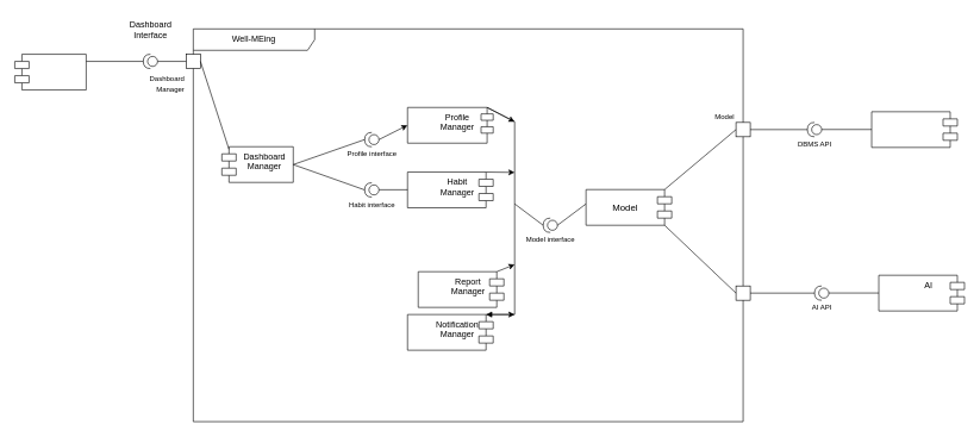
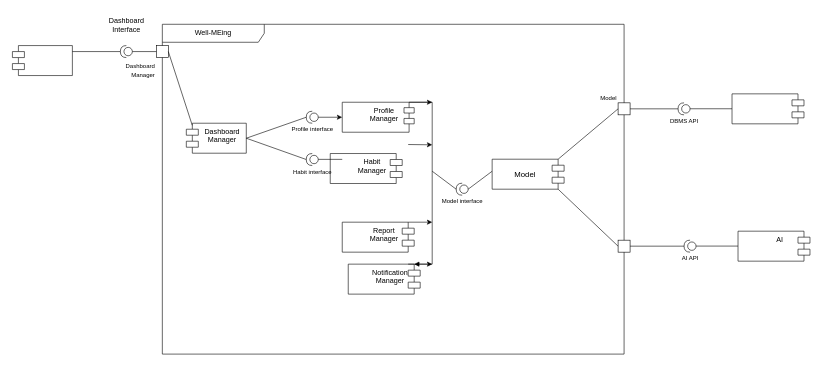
  <mxCell id="0" />
  <mxCell id="1" parent="0" />
  <mxCell id="2" value="&lt;div&gt;&lt;br&gt;&lt;/div&gt;" style="shape=module;align=left;spacingLeft=20;align=center;verticalAlign=top;whiteSpace=wrap;html=1;" vertex="1" parent="1"><mxGeometry x="20" y="75.5" width="100" height="50" as="geometry" /></mxCell>
  <mxCell id="3" value="Well-MEing" style="shape=umlFrame;whiteSpace=wrap;html=1;pointerEvents=0;recursiveResize=0;container=1;collapsible=0;width=170;" vertex="1" parent="1"><mxGeometry x="270" y="40" width="770" height="550" as="geometry" /></mxCell>
  <mxCell id="4" value="&lt;font style=&quot;font-size: 10px;&quot;&gt;Dashboard&lt;/font&gt;&lt;div&gt;&lt;font style=&quot;font-size: 10px;&quot;&gt;Manager&lt;/font&gt;&lt;/div&gt;" style="whiteSpace=wrap;html=1;aspect=fixed;verticalAlign=top;spacingBottom=0;labelPosition=left;verticalLabelPosition=bottom;align=right;" vertex="1" parent="3"><mxGeometry x="-10" y="35.5" width="20" height="20" as="geometry" /></mxCell>
- <mxCell id="5" value="Habit&lt;br&gt;Manager&lt;div&gt;&lt;br&gt;&lt;/div&gt;" style="shape=module;align=left;spacingLeft=20;align=center;verticalAlign=top;whiteSpace=wrap;html=1;flipH=1;" vertex="1" parent="3"><mxGeometry x="300" y="200.5" width="120" height="50" as="geometry" /></mxCell>
- <mxCell id="6" value="&lt;div&gt;Profile&lt;br&gt;Manager&lt;div&gt;&lt;br&gt;&lt;/div&gt;&lt;/div&gt;" style="shape=module;align=left;spacingLeft=20;align=center;verticalAlign=top;whiteSpace=wrap;html=1;flipH=1;jettyWidth=17;jettyHeight=9;" vertex="1" parent="3"><mxGeometry x="300" y="110" width="120" height="50" as="geometry" /></mxCell>
- <mxCell id="7" value="Notification&lt;div&gt;Manager&lt;/div&gt;" style="shape=module;align=left;spacingLeft=20;align=center;verticalAlign=top;whiteSpace=wrap;html=1;flipH=1;" vertex="1" parent="3"><mxGeometry x="300" y="400" width="120" height="50" as="geometry" /></mxCell>
+ <mxCell id="5" value="Habit&lt;br&gt;Manager&lt;div&gt;&lt;br&gt;&lt;/div&gt;" style="shape=module;align=left;spacingLeft=20;align=center;verticalAlign=top;whiteSpace=wrap;html=1;flipH=1;" vertex="1" parent="3"><mxGeometry x="280" y="215.5" width="120" height="50" as="geometry" /></mxCell>
+ <mxCell id="6" value="&lt;div&gt;Profile&lt;br&gt;Manager&lt;div&gt;&lt;br&gt;&lt;/div&gt;&lt;/div&gt;" style="shape=module;align=left;spacingLeft=20;align=center;verticalAlign=top;whiteSpace=wrap;html=1;flipH=1;jettyWidth=17;jettyHeight=9;" vertex="1" parent="3"><mxGeometry x="300" y="130" width="120" height="50" as="geometry" /></mxCell>
+ <mxCell id="7" value="Notification&lt;div&gt;Manager&lt;/div&gt;" style="shape=module;align=left;spacingLeft=20;align=center;verticalAlign=top;whiteSpace=wrap;html=1;flipH=1;" vertex="1" parent="3"><mxGeometry x="310" y="400" width="120" height="50" as="geometry" /></mxCell>
  <mxCell id="8" value="Dashboard Manager&lt;div&gt;&lt;br&gt;&lt;/div&gt;" style="shape=module;align=left;spacingLeft=20;align=center;verticalAlign=top;whiteSpace=wrap;html=1;" vertex="1" parent="3"><mxGeometry x="40" y="165" width="100" height="50" as="geometry" /></mxCell>
  <mxCell id="9" value="&lt;font style=&quot;font-size: 10px;&quot;&gt;Profile interface&lt;/font&gt;" style="shape=providedRequiredInterface;html=1;verticalLabelPosition=bottom;sketch=0;flipV=1;flipH=1;" vertex="1" parent="3"><mxGeometry x="240" y="145" width="20" height="20" as="geometry" /></mxCell>
  <mxCell id="10" value="&lt;font style=&quot;font-size: 10px;&quot;&gt;Habit interface&lt;/font&gt;" style="shape=providedRequiredInterface;html=1;verticalLabelPosition=bottom;sketch=0;flipV=1;flipH=1;" vertex="1" parent="3"><mxGeometry x="240" y="215.5" width="20" height="20" as="geometry" /></mxCell>
  <mxCell id="11" value="" style="endArrow=classic;html=1;rounded=0;entryX=1.001;entryY=0.5;entryDx=0;entryDy=0;entryPerimeter=0;exitX=0;exitY=0.5;exitDx=0;exitDy=0;exitPerimeter=0;" edge="1" parent="3" source="9" target="6"><mxGeometry width="50" height="50" relative="1" as="geometry"><mxPoint x="300" y="300" as="sourcePoint" /><mxPoint x="350" y="250" as="targetPoint" /></mxGeometry></mxCell>
  <mxCell id="12" value="" style="endArrow=none;html=1;rounded=0;entryX=1;entryY=0.5;entryDx=0;entryDy=0;entryPerimeter=0;exitX=1;exitY=0.5;exitDx=0;exitDy=0;" edge="1" parent="3" source="8" target="9"><mxGeometry width="50" height="50" relative="1" as="geometry"><mxPoint x="170" y="130" as="sourcePoint" /><mxPoint x="220" y="80" as="targetPoint" /></mxGeometry></mxCell>
  <mxCell id="13" value="" style="endArrow=none;html=1;rounded=0;entryX=1;entryY=0.5;entryDx=0;entryDy=0;exitX=1;exitY=0.5;exitDx=0;exitDy=0;exitPerimeter=0;" edge="1" parent="3" source="10" target="8"><mxGeometry width="50" height="50" relative="1" as="geometry"><mxPoint x="190" y="260" as="sourcePoint" /><mxPoint x="240" y="210" as="targetPoint" /></mxGeometry></mxCell>
  <mxCell id="14" value="" style="endArrow=none;html=1;rounded=0;entryX=1.001;entryY=0.5;entryDx=0;entryDy=0;entryPerimeter=0;exitX=0;exitY=0.5;exitDx=0;exitDy=0;exitPerimeter=0;" edge="1" parent="3"><mxGeometry width="50" height="50" relative="1" as="geometry"><mxPoint x="260" y="225.26" as="sourcePoint" /><mxPoint x="300" y="225.26" as="targetPoint" /></mxGeometry></mxCell>
  <mxCell id="15" value="" style="endArrow=none;html=1;rounded=0;entryX=1;entryY=0.5;entryDx=0;entryDy=0;exitX=0.099;exitY=0.069;exitDx=0;exitDy=0;exitPerimeter=0;" edge="1" parent="3" source="8" target="4"><mxGeometry width="50" height="50" relative="1" as="geometry"><mxPoint x="220" y="210" as="sourcePoint" /><mxPoint x="270" y="160" as="targetPoint" /></mxGeometry></mxCell>
- <mxCell id="16" value="Report&lt;div&gt;Manager&lt;/div&gt;" style="shape=module;align=left;spacingLeft=20;align=center;verticalAlign=top;whiteSpace=wrap;html=1;flipH=1;" vertex="1" parent="3"><mxGeometry x="315" y="340" width="120" height="50" as="geometry" /></mxCell>
+ <mxCell id="16" value="Report&lt;div&gt;Manager&lt;/div&gt;" style="shape=module;align=left;spacingLeft=20;align=center;verticalAlign=top;whiteSpace=wrap;html=1;flipH=1;" vertex="1" parent="3"><mxGeometry x="300" y="330" width="120" height="50" as="geometry" /></mxCell>
  <mxCell id="17" value="&lt;div style=&quot;padding-top: 0px;&quot;&gt;&lt;br&gt;&lt;/div&gt;" style="shape=module;align=left;spacingLeft=20;align=center;verticalAlign=bottom;whiteSpace=wrap;html=1;flipH=1;" vertex="1" parent="3"><mxGeometry x="550" y="225" width="120" height="50" as="geometry" /></mxCell>
  <mxCell id="18" value="&lt;font style=&quot;font-size: 10px;&quot;&gt;Model interface&lt;/font&gt;" style="shape=providedRequiredInterface;html=1;verticalLabelPosition=bottom;sketch=0;flipV=1;flipH=1;" vertex="1" parent="3"><mxGeometry x="490" y="265" width="20" height="20" as="geometry" /></mxCell>
  <mxCell id="19" value="" style="endArrow=none;html=1;rounded=0;entryX=1.001;entryY=0.402;entryDx=0;entryDy=0;entryPerimeter=0;exitX=0;exitY=0.5;exitDx=0;exitDy=0;exitPerimeter=0;" edge="1" parent="3" source="18" target="17"><mxGeometry width="50" height="50" relative="1" as="geometry"><mxPoint x="480" y="239.5" as="sourcePoint" /><mxPoint x="530" y="240.5" as="targetPoint" /></mxGeometry></mxCell>
  <mxCell id="20" value="&lt;font&gt;Model&lt;/font&gt;" style="text;html=1;align=center;verticalAlign=middle;whiteSpace=wrap;rounded=0;fontSize=13;" vertex="1" parent="3"><mxGeometry x="570" y="235" width="70" height="30" as="geometry" /></mxCell>
  <mxCell id="21" value="&lt;font size=&quot;1&quot;&gt;Model&lt;/font&gt;" style="whiteSpace=wrap;html=1;aspect=fixed;verticalAlign=bottom;spacingBottom=0;labelPosition=left;verticalLabelPosition=top;align=right;" vertex="1" parent="3"><mxGeometry x="760" y="131" width="20" height="20" as="geometry" /></mxCell>
  <mxCell id="22" value="" style="endArrow=none;html=1;rounded=0;entryX=0;entryY=0.5;entryDx=0;entryDy=0;exitX=0;exitY=0;exitDx=10;exitDy=0;exitPerimeter=0;" edge="1" parent="3" source="17" target="21"><mxGeometry width="50" height="50" relative="1" as="geometry"><mxPoint x="590" y="285" as="sourcePoint" /><mxPoint x="460" y="240" as="targetPoint" /></mxGeometry></mxCell>
  <mxCell id="23" value="" style="whiteSpace=wrap;html=1;aspect=fixed;verticalAlign=bottom;spacingBottom=0;labelPosition=left;verticalLabelPosition=top;align=right;" vertex="1" parent="3"><mxGeometry x="760" y="360" width="20" height="20" as="geometry" /></mxCell>
  <mxCell id="24" value="" style="endArrow=none;html=1;rounded=0;entryX=0;entryY=0.5;entryDx=0;entryDy=0;exitX=0;exitY=1;exitDx=10;exitDy=0;exitPerimeter=0;" edge="1" parent="3" source="17" target="23"><mxGeometry width="50" height="50" relative="1" as="geometry"><mxPoint x="680" y="370" as="sourcePoint" /><mxPoint x="720" y="310" as="targetPoint" /></mxGeometry></mxCell>
  <mxCell id="25" value="" style="endArrow=block;html=1;rounded=0;exitX=0;exitY=0;exitDx=8.5;exitDy=0;exitPerimeter=0;entryX=0;entryY=0;entryDx=10;entryDy=0;entryPerimeter=0;" edge="1" parent="3" source="6" target="7"><mxGeometry width="50" height="50" relative="1" as="geometry"><mxPoint x="580" y="290" as="sourcePoint" /><mxPoint x="630" y="240" as="targetPoint" /><Array as="points"><mxPoint x="450" y="130" /><mxPoint x="450" y="400" /></Array></mxGeometry></mxCell>
  <mxCell id="26" value="" style="endArrow=classic;html=1;rounded=0;exitX=0;exitY=0;exitDx=8.5;exitDy=0;exitPerimeter=0;" edge="1" parent="3"><mxGeometry width="50" height="50" relative="1" as="geometry"><mxPoint x="410" y="200.5" as="sourcePoint" /><mxPoint x="450" y="201" as="targetPoint" /></mxGeometry></mxCell>
  <mxCell id="27" value="" style="endArrow=classic;html=1;rounded=0;exitX=0;exitY=0;exitDx=10;exitDy=0;exitPerimeter=0;" edge="1" parent="3" source="16"><mxGeometry width="50" height="50" relative="1" as="geometry"><mxPoint x="400" y="320" as="sourcePoint" /><mxPoint x="450" y="330" as="targetPoint" /></mxGeometry></mxCell>
  <mxCell id="28" value="" style="endArrow=classic;html=1;rounded=0;exitX=0;exitY=0;exitDx=10;exitDy=0;exitPerimeter=0;" edge="1" parent="3"><mxGeometry width="50" height="50" relative="1" as="geometry"><mxPoint x="410" y="400" as="sourcePoint" /><mxPoint x="450" y="400" as="targetPoint" /></mxGeometry></mxCell>
  <mxCell id="29" value="" style="shape=providedRequiredInterface;html=1;verticalLabelPosition=top;sketch=0;verticalAlign=bottom;labelPosition=center;align=center;fontSize=10;rotation=-180;" vertex="1" parent="1"><mxGeometry x="200" y="75.5" width="20" height="20" as="geometry" /></mxCell>
  <mxCell id="30" value="" style="line;strokeWidth=1;fillColor=none;align=left;verticalAlign=middle;spacingTop=-1;spacingLeft=3;spacingRight=3;rotatable=0;labelPosition=right;points=[];portConstraint=eastwest;strokeColor=inherit;" vertex="1" parent="1"><mxGeometry x="120" y="81.5" width="80" height="8" as="geometry" /></mxCell>
  <mxCell id="31" value="&lt;div style=&quot;padding-top: 0px;&quot;&gt;&lt;br&gt;&lt;/div&gt;" style="shape=module;align=left;spacingLeft=20;align=center;verticalAlign=bottom;whiteSpace=wrap;html=1;flipH=1;" vertex="1" parent="1"><mxGeometry x="1220" y="156" width="120" height="50" as="geometry" /></mxCell>
  <mxCell id="32" value="" style="endArrow=none;html=1;rounded=0;entryX=1;entryY=0.5;entryDx=0;entryDy=0;exitX=1;exitY=0.5;exitDx=0;exitDy=0;exitPerimeter=0;" edge="1" parent="1" source="36" target="21"><mxGeometry width="50" height="50" relative="1" as="geometry"><mxPoint x="1130" y="283.83" as="sourcePoint" /><mxPoint x="1060" y="283.83" as="targetPoint" /></mxGeometry></mxCell>
  <mxCell id="33" value="Dashboard&lt;div&gt;Interface&lt;/div&gt;" style="text;html=1;align=center;verticalAlign=middle;resizable=0;points=[];autosize=1;strokeColor=none;fillColor=none;" vertex="1" parent="1"><mxGeometry x="170" y="20.5" width="80" height="40" as="geometry" /></mxCell>
  <mxCell id="34" value="" style="endArrow=none;html=1;rounded=0;entryX=0;entryY=0.5;entryDx=0;entryDy=0;exitX=0;exitY=0.5;exitDx=0;exitDy=0;exitPerimeter=0;" edge="1" parent="1" source="29" target="4"><mxGeometry width="50" height="50" relative="1" as="geometry"><mxPoint x="230" y="120" as="sourcePoint" /><mxPoint x="280" y="70" as="targetPoint" /></mxGeometry></mxCell>
  <mxCell id="35" value="&lt;div&gt;AI&lt;/div&gt;" style="shape=module;align=left;spacingLeft=20;align=center;verticalAlign=top;whiteSpace=wrap;html=1;flipH=1;" vertex="1" parent="1"><mxGeometry x="1230" y="385" width="120" height="50" as="geometry" /></mxCell>
  <mxCell id="36" value="&lt;font style=&quot;font-size: 10px;&quot;&gt;DBMS API&lt;/font&gt;" style="shape=providedRequiredInterface;html=1;verticalLabelPosition=bottom;sketch=0;flipV=1;flipH=1;direction=east;" vertex="1" parent="1"><mxGeometry x="1130" y="171" width="20" height="20" as="geometry" /></mxCell>
  <mxCell id="37" value="" style="endArrow=none;html=1;rounded=0;entryX=1;entryY=0.5;entryDx=0;entryDy=0;" edge="1" parent="1"><mxGeometry width="50" height="50" relative="1" as="geometry"><mxPoint x="1220" y="180.86" as="sourcePoint" /><mxPoint x="1150" y="180.86" as="targetPoint" /></mxGeometry></mxCell>
  <mxCell id="38" value="&lt;font style=&quot;font-size: 10px;&quot;&gt;AI API&lt;/font&gt;" style="shape=providedRequiredInterface;html=1;verticalLabelPosition=bottom;sketch=0;flipV=1;flipH=1;direction=east;" vertex="1" parent="1"><mxGeometry x="1140" y="400" width="20" height="20" as="geometry" /></mxCell>
  <mxCell id="39" value="" style="endArrow=none;html=1;rounded=0;entryX=1;entryY=0.5;entryDx=0;entryDy=0;" edge="1" parent="1"><mxGeometry width="50" height="50" relative="1" as="geometry"><mxPoint x="1230" y="409.86" as="sourcePoint" /><mxPoint x="1160" y="409.86" as="targetPoint" /></mxGeometry></mxCell>
  <mxCell id="40" value="" style="endArrow=none;html=1;rounded=0;entryX=1;entryY=0.5;entryDx=0;entryDy=0;exitX=1;exitY=0.5;exitDx=0;exitDy=0;exitPerimeter=0;" edge="1" parent="1" source="38" target="23"><mxGeometry width="50" height="50" relative="1" as="geometry"><mxPoint x="1230" y="504.86" as="sourcePoint" /><mxPoint x="1160" y="504.86" as="targetPoint" /></mxGeometry></mxCell>
  <mxCell id="41" value="" style="endArrow=classic;html=1;rounded=0;exitX=0;exitY=0;exitDx=8.5;exitDy=0;exitPerimeter=0;" edge="1" parent="1" source="6"><mxGeometry width="50" height="50" relative="1" as="geometry"><mxPoint x="640" y="290" as="sourcePoint" /><mxPoint x="720" y="170" as="targetPoint" /></mxGeometry></mxCell>
  <mxCell id="42" value="" style="endArrow=none;html=1;rounded=0;entryX=1;entryY=0.5;entryDx=0;entryDy=0;entryPerimeter=0;" edge="1" parent="1" target="18"><mxGeometry width="50" height="50" relative="1" as="geometry"><mxPoint x="720" y="285" as="sourcePoint" /><mxPoint x="730" y="270" as="targetPoint" /></mxGeometry></mxCell>
